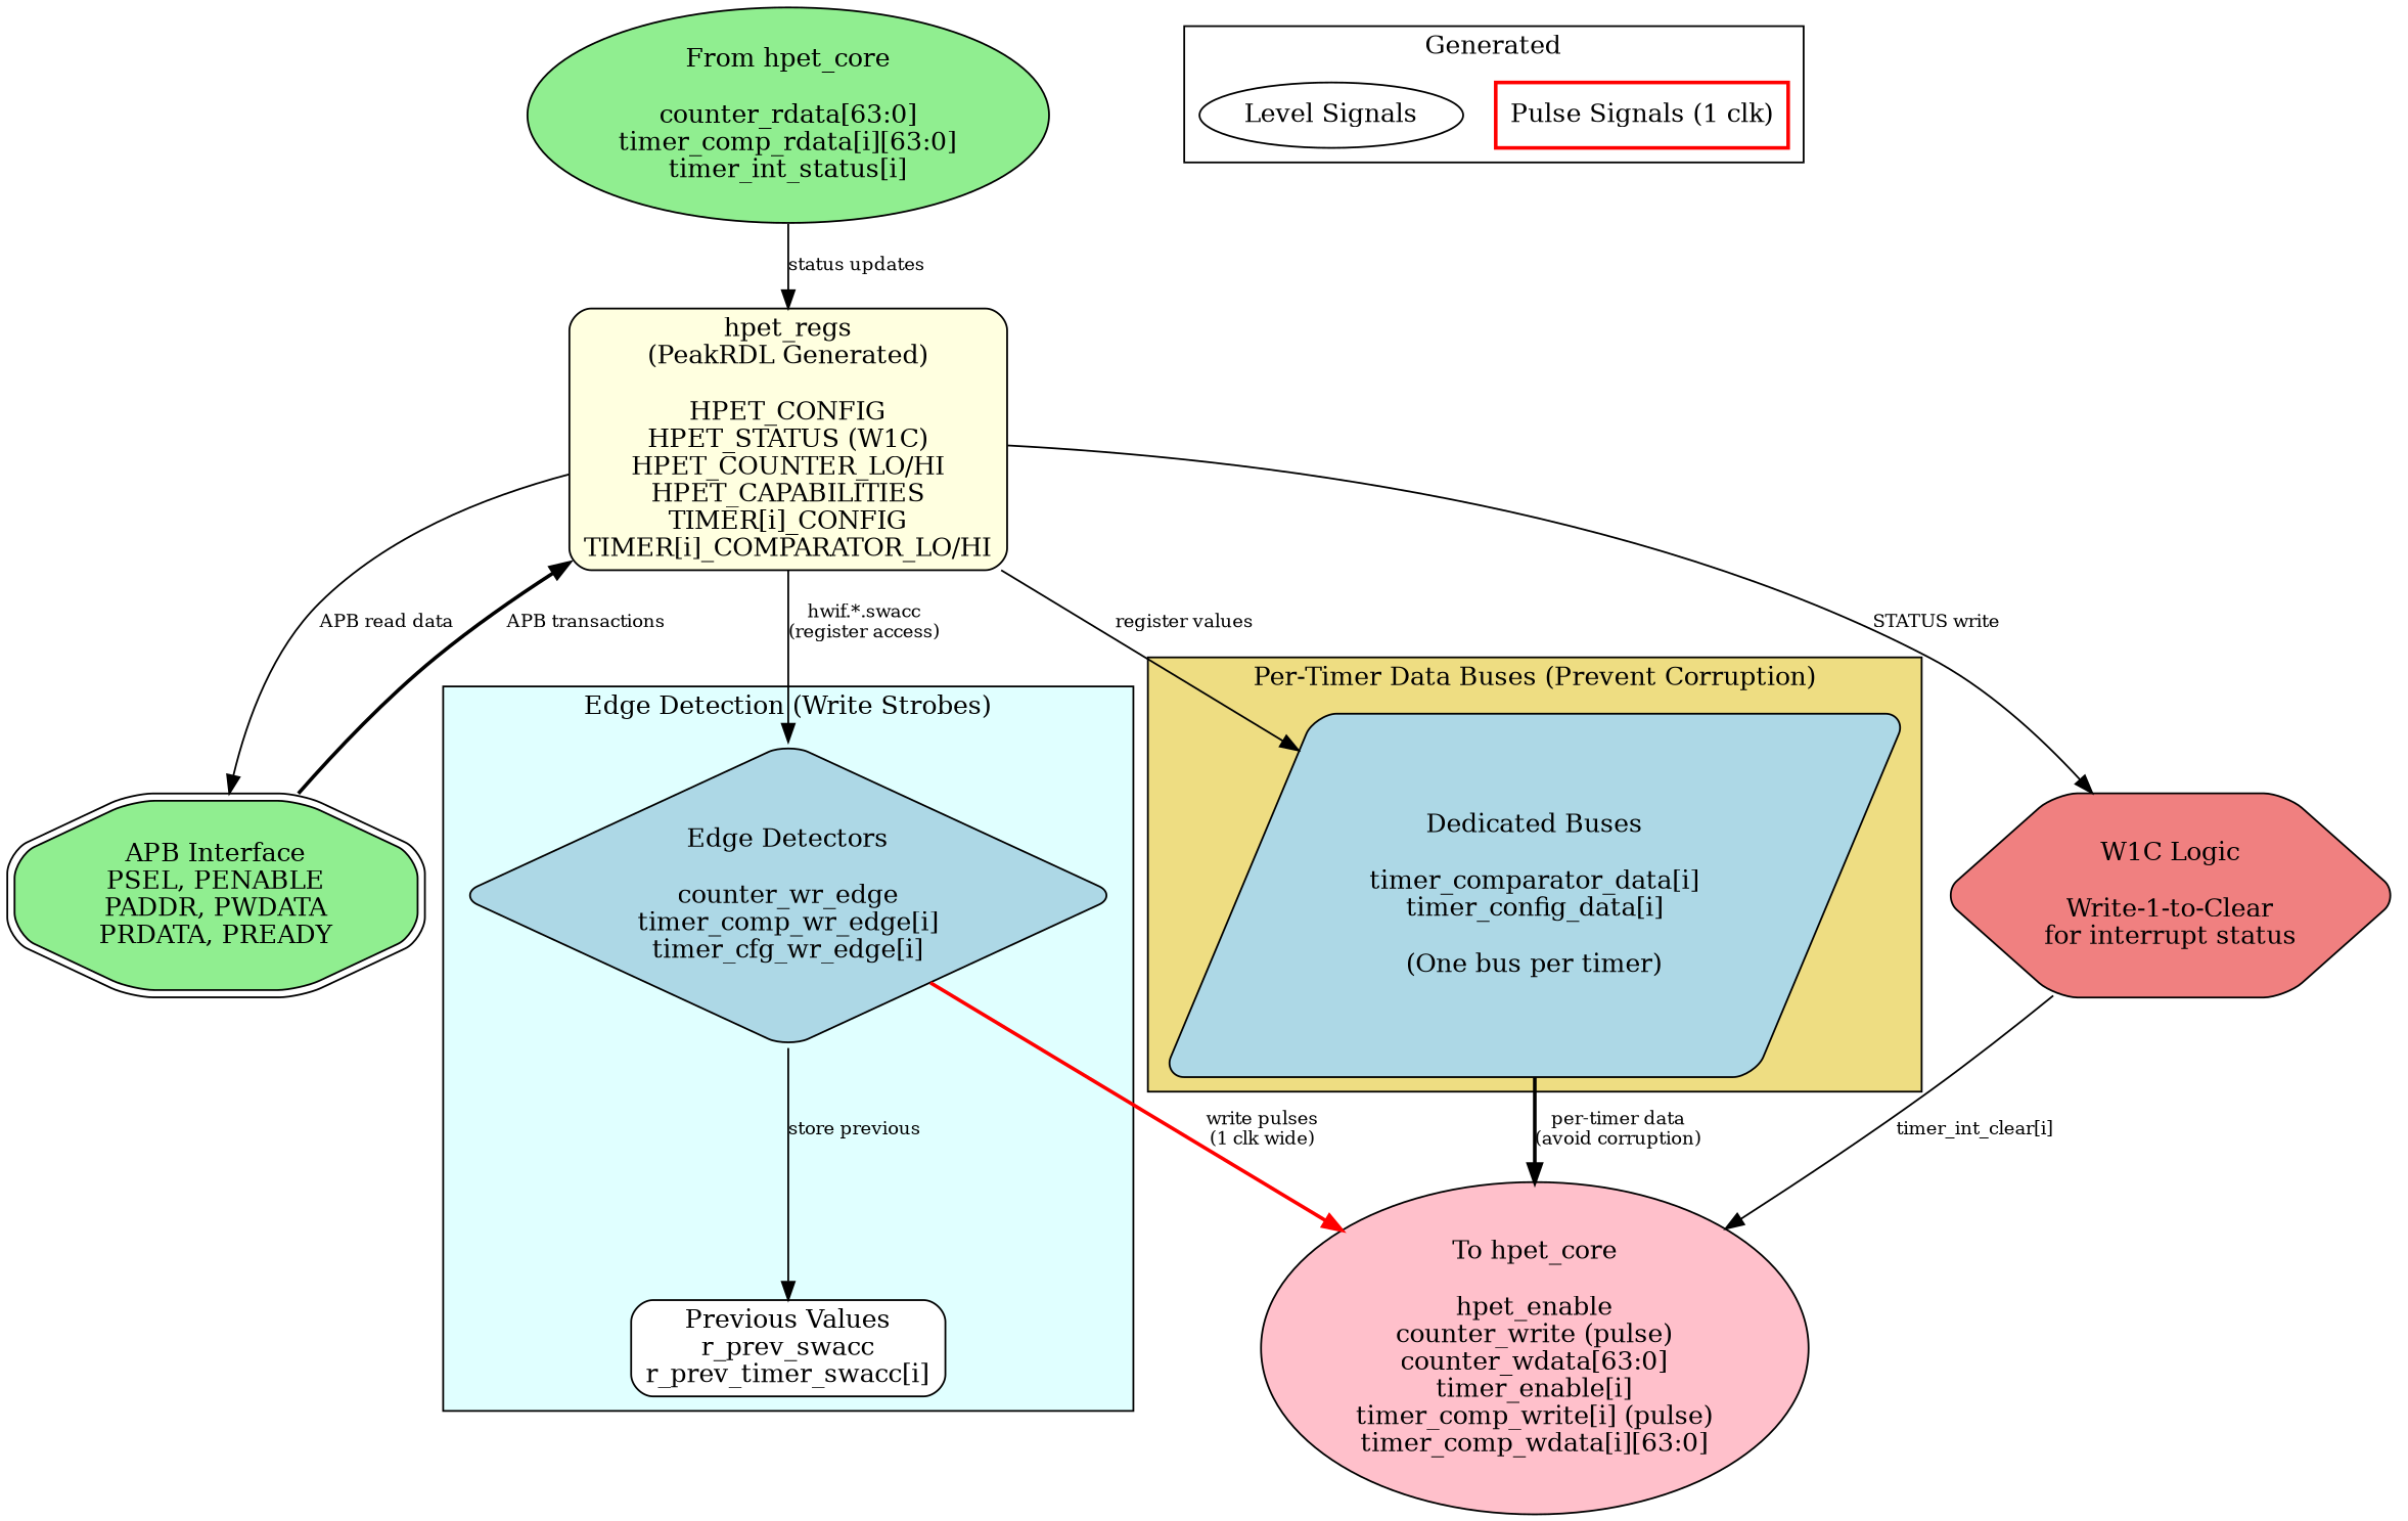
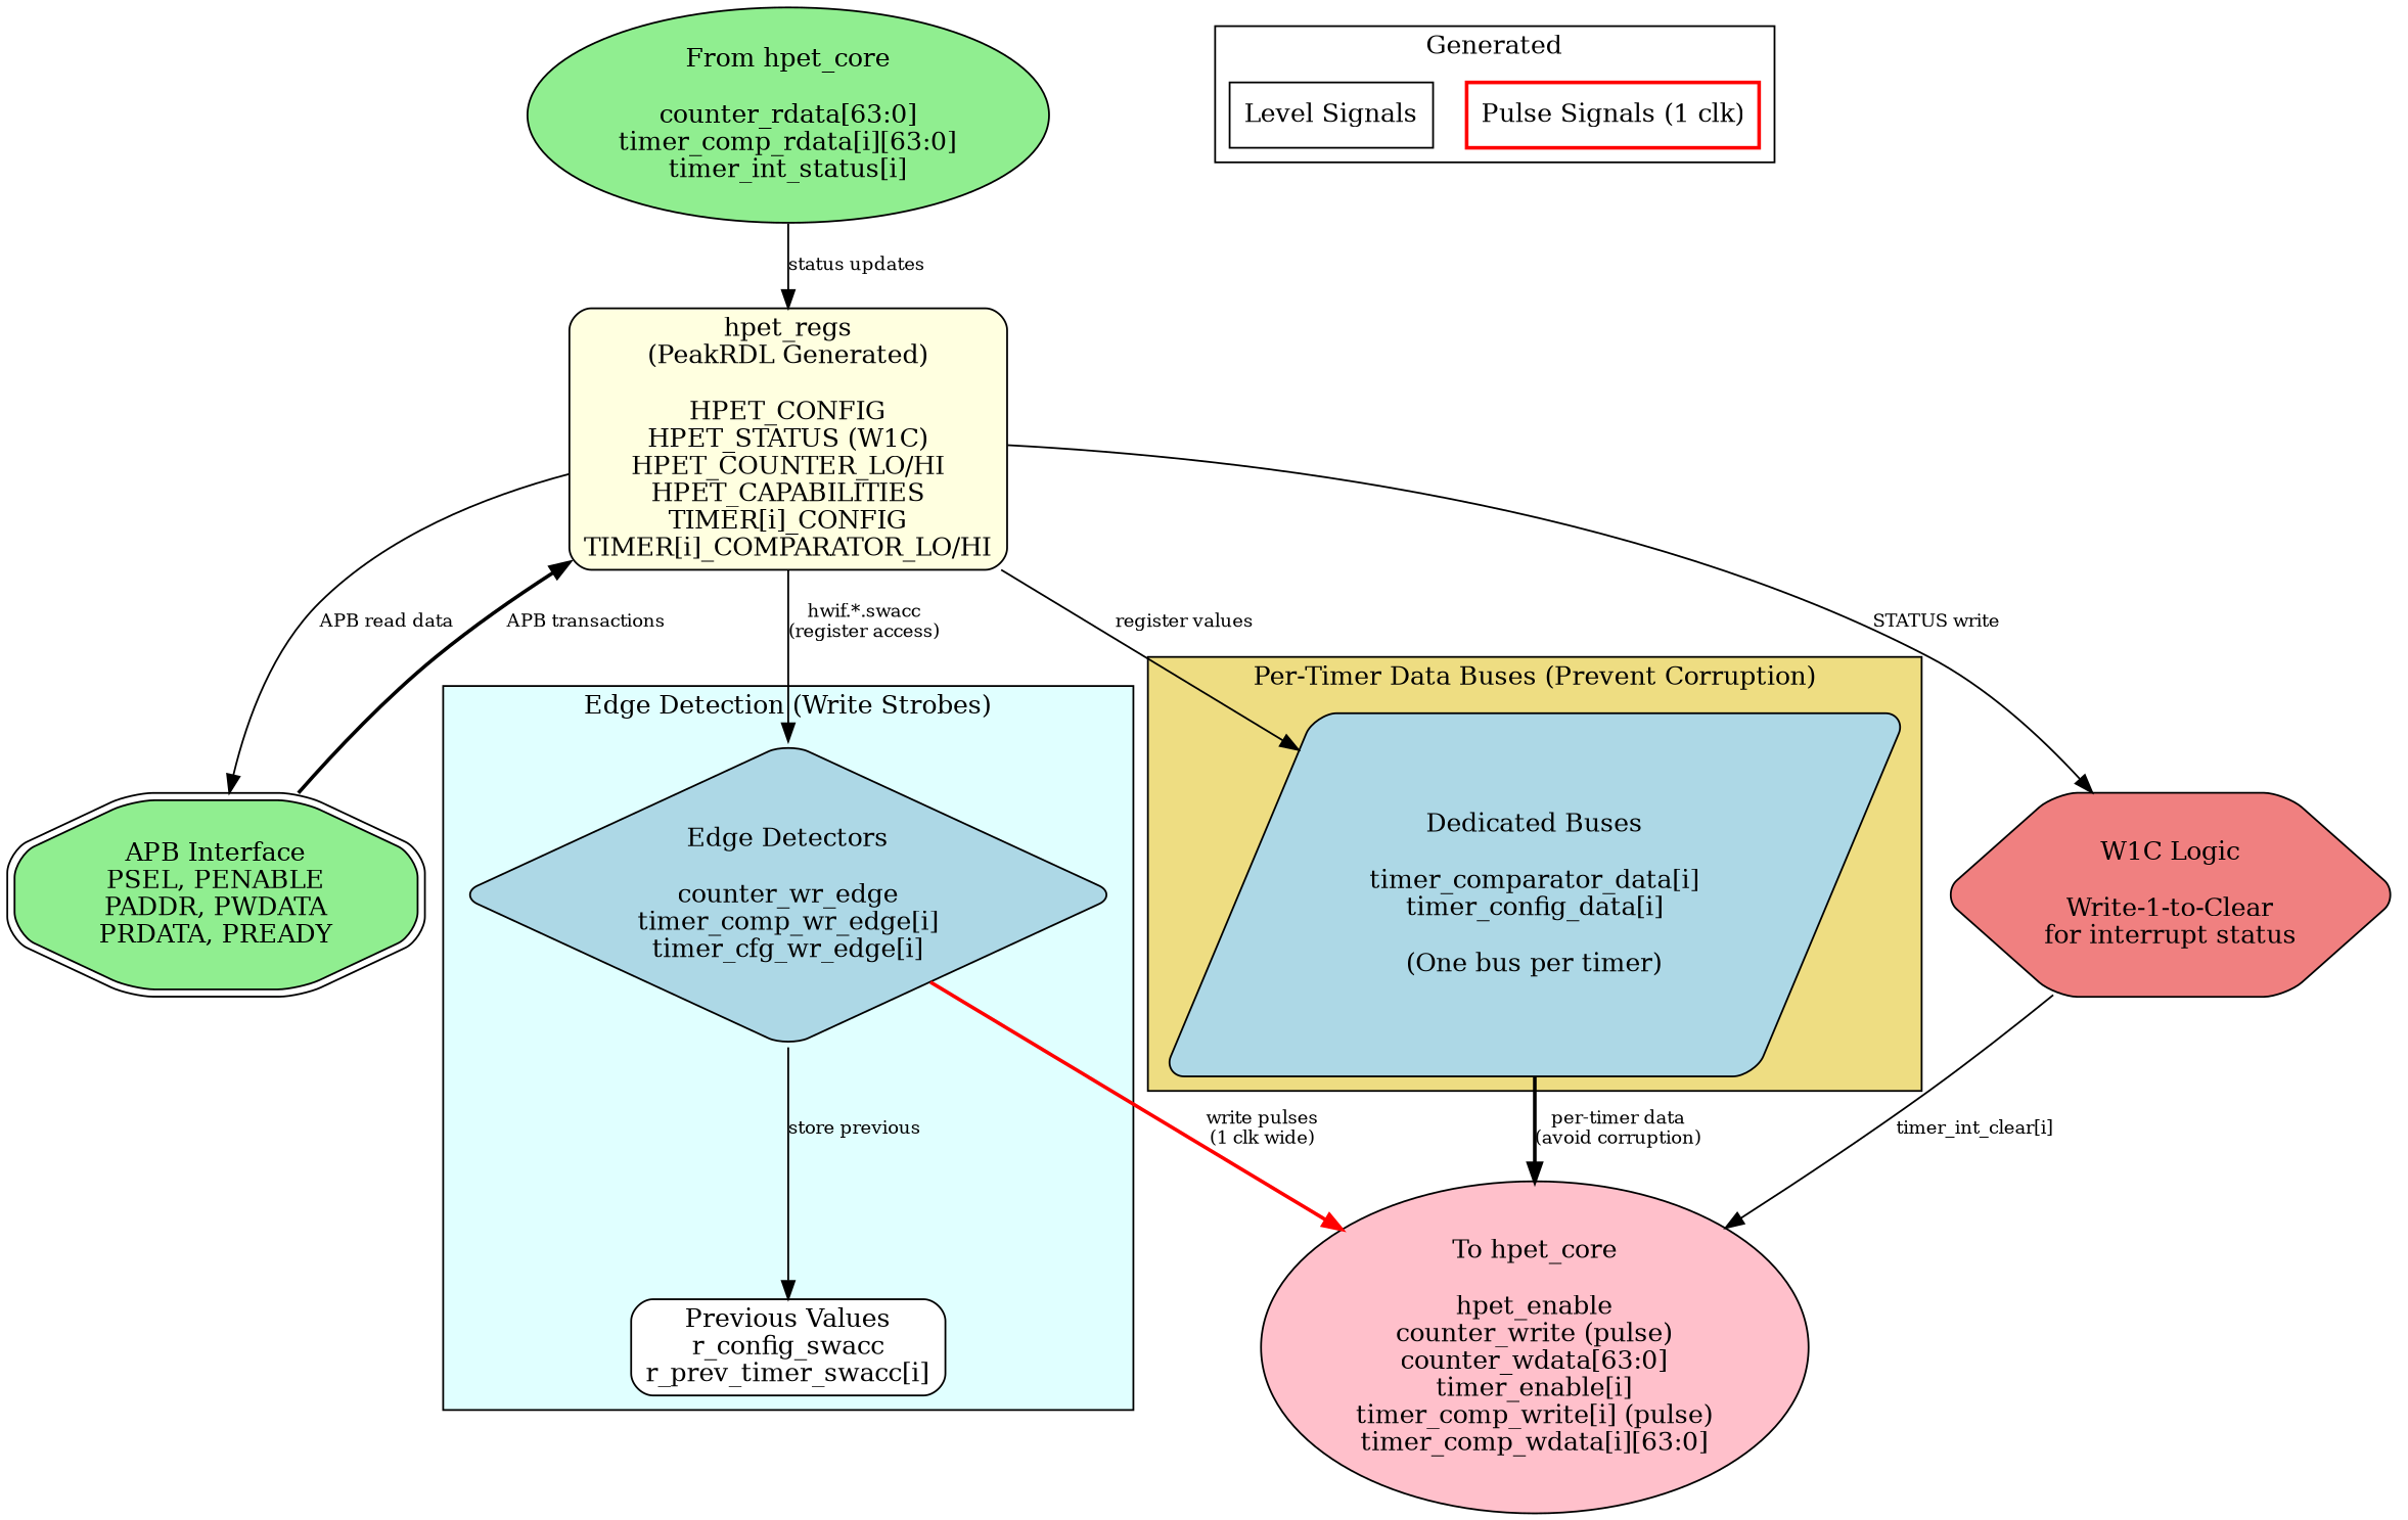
  digraph {
    rankdir=TB
    node [fillcolor=lightblue shape=box style="rounded,filled"]
    edge [fontsize=10]
    n1 [label="Edge Detectors\n\ncounter_wr_edge\ntimer_comp_wr_edge[i]\ntimer_cfg_wr_edge[i]" shape=diamond]
-   n2 [fillcolor=white label="Previous Values\nr_prev_swacc\nr_prev_timer_swacc[i]"]
+   n2 [fillcolor=white label="Previous Values\nr_config_swacc\nr_prev_timer_swacc[i]"]
    n3 [label="Dedicated Buses\n\ntimer_comparator_data[i]\ntimer_config_data[i]\n\n(One bus per timer)" shape=parallelogram]
    n4 [color=red label="Pulse Signals (1 clk)" style=bold]
-   n5 [label="Level Signals" shape=ellipse style=solid]
+   n5 [label="Level Signals" style=solid]
    n6 [fillcolor=pink label="To hpet_core\n\nhpet_enable\ncounter_write (pulse)\ncounter_wdata[63:0]\ntimer_enable[i]\ntimer_comp_write[i] (pulse)\ntimer_comp_wdata[i][63:0]" shape=ellipse]
    n7 [fillcolor=lightgreen label="APB Interface\nPSEL, PENABLE\nPADDR, PWDATA\nPRDATA, PREADY" shape=doubleoctagon]
    n8 [fillcolor=lightyellow label="hpet_regs\n(PeakRDL Generated)\n\nHPET_CONFIG\nHPET_STATUS (W1C)\nHPET_COUNTER_LO/HI\nHPET_CAPABILITIES\nTIMER[i]_CONFIG\nTIMER[i]_COMPARATOR_LO/HI"]
    n9 [fillcolor=lightcoral label="W1C Logic\n\nWrite-1-to-Clear\nfor interrupt status" shape=hexagon]
    n10 [fillcolor=lightgreen label="From hpet_core\n\ncounter_rdata[63:0]\ntimer_comp_rdata[i][63:0]\ntimer_int_status[i]" shape=ellipse]
    subgraph cluster_1 {
      fillcolor=lightcyan
      label="Edge Detection (Write Strobes)"
      style=filled
      n1
      n2
    }
    subgraph cluster_2 {
      fillcolor=lightgoldenrod
      label="Per-Timer Data Buses (Prevent Corruption)"
      style=filled
      n3
    }
    subgraph cluster_3 {
      fillcolor=white
      label=Generated
      style=filled
      n4
      n5
    }
    n1 -> n2 [label="store previous"]
    n1 -> n6 [color=red label="write pulses\n(1 clk wide)" style=bold]
    n3 -> n6 [label="per-timer data\n(avoid corruption)" style=bold]
    n7 -> n8 [label="APB transactions" style=bold]
    n8 -> n1 [label="hwif.*.swacc\n(register access)"]
    n8 -> n3 [label="register values"]
    n8 -> n7 [label="APB read data"]
    n8 -> n9 [label="STATUS write"]
    n9 -> n6 [label="timer_int_clear[i]"]
    n10 -> n8 [label="status updates"]
  }
